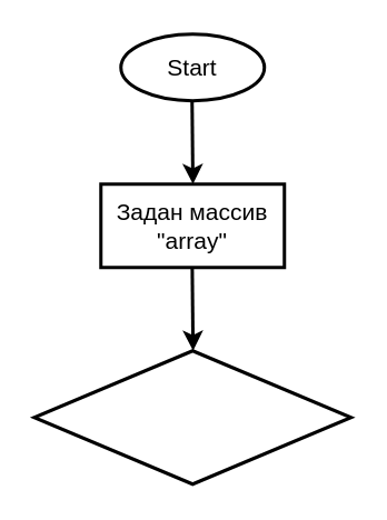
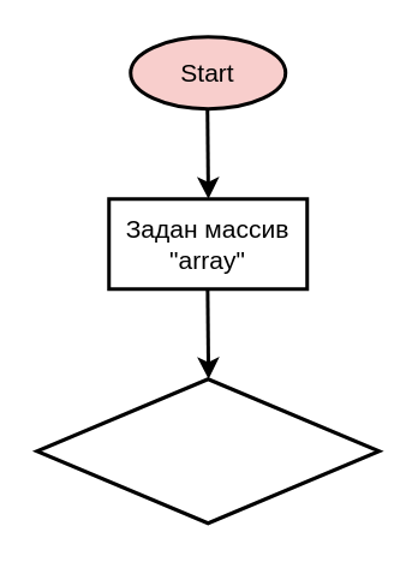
  <mxCell id="0" />
  <mxCell id="1" parent="0" />
- <mxCell id="2" value="&lt;font style=&quot;font-size: 14px&quot;&gt;Start&lt;/font&gt;" style="ellipse;whiteSpace=wrap;html=1;strokeWidth=2;perimeterSpacing=0;" vertex="1" parent="1"><mxGeometry x="72" y="20" width="86" height="40" as="geometry" /></mxCell>
+ <mxCell id="2" value="&lt;font style=&quot;font-size: 14px&quot;&gt;Start&lt;/font&gt;" style="ellipse;whiteSpace=wrap;html=1;strokeWidth=2;perimeterSpacing=0;fillColor=#f8cecc;" vertex="1" parent="1"><mxGeometry x="72" y="20" width="86" height="40" as="geometry" /></mxCell>
  <mxCell id="3" value="" style="endArrow=classic;html=1;strokeWidth=2;" edge="1" parent="1"><mxGeometry width="50" height="50" relative="1" as="geometry"><mxPoint x="114.66" y="60" as="sourcePoint" /><mxPoint x="115.16" y="110" as="targetPoint" /></mxGeometry></mxCell>
  <mxCell id="4" value="Задан массив &quot;array&quot;" style="rounded=0;whiteSpace=wrap;html=1;fontSize=14;strokeWidth=2;" vertex="1" parent="1"><mxGeometry x="60" y="110" width="110" height="50" as="geometry" /></mxCell>
  <mxCell id="5" value="" style="rhombus;whiteSpace=wrap;html=1;fontSize=14;strokeWidth=2;" vertex="1" parent="1"><mxGeometry x="20" y="210" width="190" height="80" as="geometry" /></mxCell>
  <mxCell id="6" value="" style="endArrow=classic;html=1;strokeWidth=2;" edge="1" parent="1"><mxGeometry width="50" height="50" relative="1" as="geometry"><mxPoint x="114.75" y="160" as="sourcePoint" /><mxPoint x="115.25" y="210" as="targetPoint" /></mxGeometry></mxCell>
